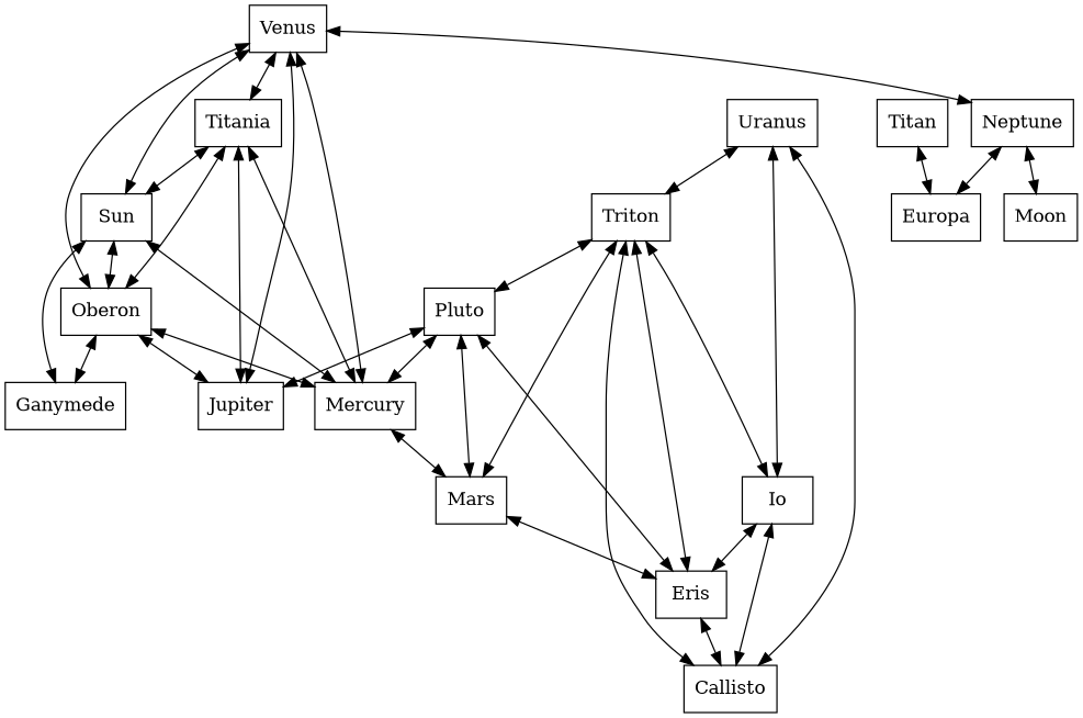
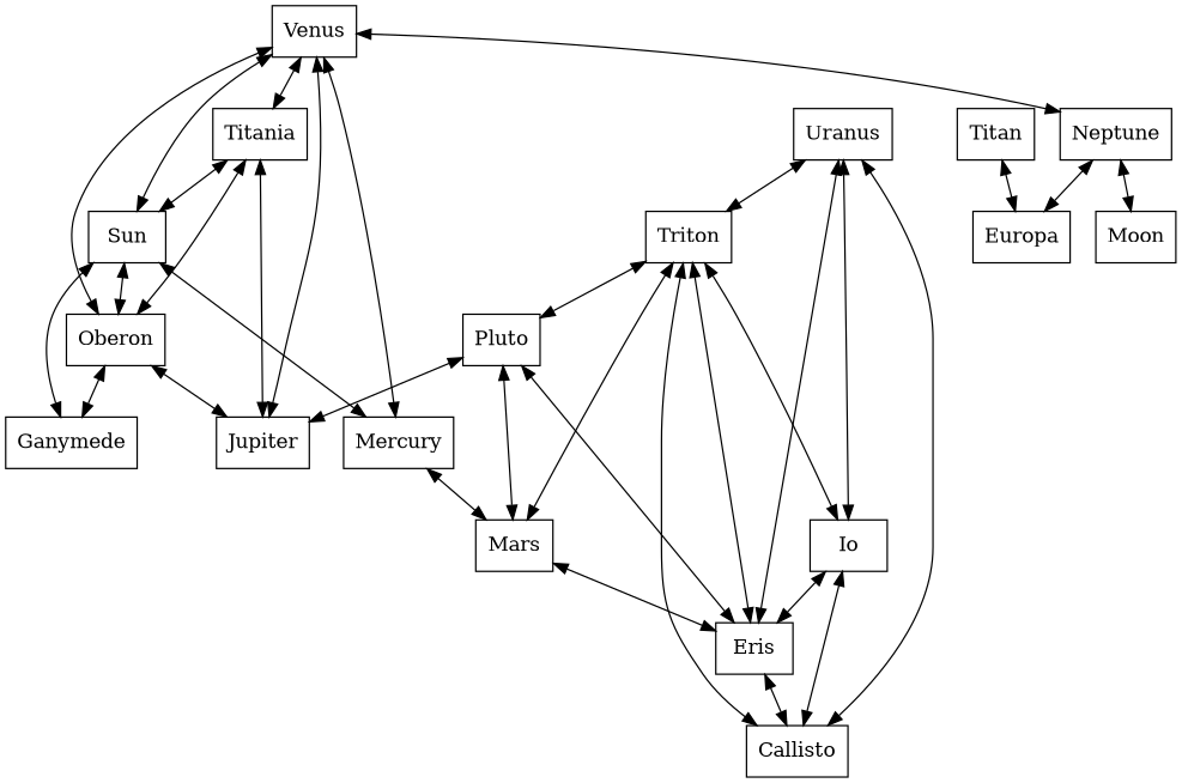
  digraph {
    node [fillcolor="#0003E8" shape=box]
    edge [dir=both]
    n1 [label=Eris]
    n2 [label=Callisto]
    n3 [label=Neptune]
    n4 [label=Moon]
    n5 [label=Europa]
    n6 [label=Mercury]
    n7 [label=Mars]
    n8 [label=Jupiter]
    n9 [label=Uranus]
    n10 [label=Io]
    n11 [label=Triton]
    n12 [label=Pluto]
    n13 [label=Ganymede]
    n14 [label=Titan]
    n15 [label=Sun]
    n16 [label=Oberon]
    n17 [label=Venus]
    n18 [label=Titania]
    n1 -> n2
    n3 -> n4
    n3 -> n5
    n6 -> n7
    n7 -> n1
+   n9 -> n1
    n9 -> n2
    n9 -> n10
    n9 -> n11
    n10 -> n1
    n10 -> n2
    n11 -> n1
    n11 -> n2
    n11 -> n7
    n11 -> n10
    n11 -> n12
    n12 -> n1
-   n12 -> n6
    n12 -> n7
    n12 -> n8
    n14 -> n5
    n15 -> n6
    n15 -> n13
    n15 -> n16
-   n16 -> n6
    n16 -> n8
    n16 -> n13
    n17 -> n3
    n17 -> n6
    n17 -> n8
    n17 -> n15
    n17 -> n16
    n17 -> n18
-   n18 -> n6
    n18 -> n8
    n18 -> n15
    n18 -> n16
  }
